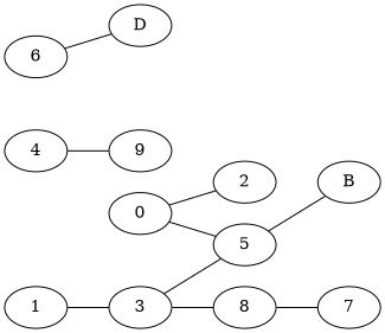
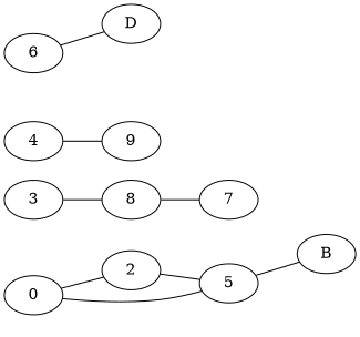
  graph {
    rankdir=LR
    0
    2
    5
-   1
    3
    8
    4
    9
    B
    C [style=invis]
    6
    D
    E [style=invis]
    7
    0 -- 2
    0 -- 5
-   3 -- 5
+   2 -- 5
    5 -- B
    5 -- C [style=invis]
-   1 -- 3
    3 -- 8
    8 -- 7
    4 -- 9
    6 -- D
    6 -- E [style=invis]
  }
